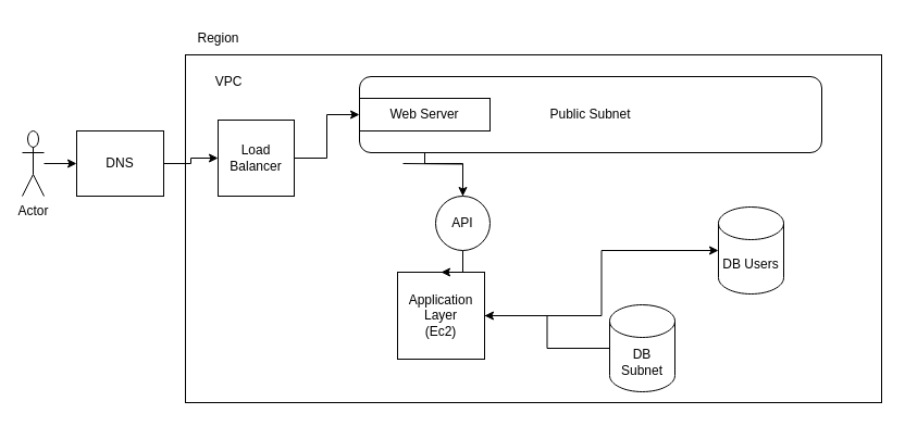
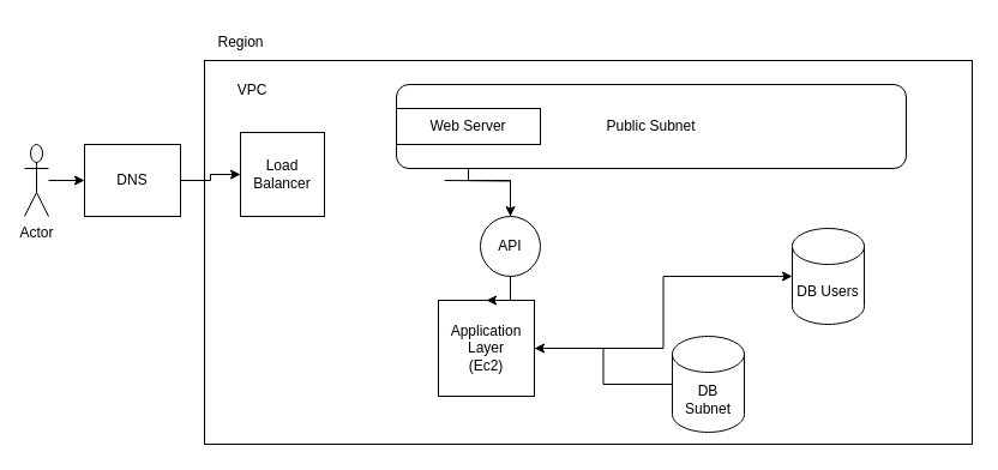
  <mxCell id="0" />
  <mxCell id="1" parent="0" />
  <mxCell id="2" style="edgeStyle=orthogonalEdgeStyle;rounded=0;orthogonalLoop=1;jettySize=auto;html=1;" edge="1" parent="1" source="3" target="13"><mxGeometry relative="1" as="geometry" /></mxCell>
  <mxCell id="3" value="Actor" style="shape=umlActor;verticalLabelPosition=bottom;verticalAlign=top;html=1;outlineConnect=0;" vertex="1" parent="1"><mxGeometry x="20" y="120" width="20" height="60" as="geometry" /></mxCell>
  <mxCell id="4" style="edgeStyle=orthogonalEdgeStyle;rounded=0;orthogonalLoop=1;jettySize=auto;html=1;" edge="1" parent="1" source="6"><mxGeometry relative="1" as="geometry"><mxPoint x="445" y="210" as="targetPoint" /></mxGeometry></mxCell>
  <mxCell id="5" value="" style="rounded=0;whiteSpace=wrap;html=1;" vertex="1" parent="1"><mxGeometry x="170" y="50" width="640" height="320" as="geometry" /></mxCell>
  <mxCell id="6" value="Load Balancer" style="whiteSpace=wrap;html=1;aspect=fixed;" vertex="1" parent="1"><mxGeometry x="200" y="110" width="70" height="70" as="geometry" /></mxCell>
- <mxCell id="7" style="edgeStyle=orthogonalEdgeStyle;rounded=0;orthogonalLoop=1;jettySize=auto;html=1;" edge="1" parent="1" source="6" target="22"><mxGeometry relative="1" as="geometry" /></mxCell>
  <mxCell id="8" style="edgeStyle=orthogonalEdgeStyle;rounded=0;orthogonalLoop=1;jettySize=auto;html=1;entryX=0;entryY=0.5;entryDx=0;entryDy=0;entryPerimeter=0;" edge="1" parent="1" source="9" target="18"><mxGeometry relative="1" as="geometry" /></mxCell>
  <mxCell id="9" value="Application Layer&lt;br&gt;(Ec2)" style="whiteSpace=wrap;html=1;aspect=fixed;" vertex="1" parent="1"><mxGeometry x="365" y="250" width="80" height="80" as="geometry" /></mxCell>
  <mxCell id="10" style="edgeStyle=orthogonalEdgeStyle;rounded=0;orthogonalLoop=1;jettySize=auto;html=1;startArrow=none;" edge="1" parent="1" source="15" target="9"><mxGeometry relative="1" as="geometry" /></mxCell>
  <mxCell id="11" style="edgeStyle=orthogonalEdgeStyle;rounded=0;orthogonalLoop=1;jettySize=auto;html=1;entryX=0.5;entryY=0;entryDx=0;entryDy=0;" edge="1" parent="1" target="15"><mxGeometry relative="1" as="geometry"><mxPoint x="370" y="150" as="sourcePoint" /></mxGeometry></mxCell>
  <mxCell id="12" value="" style="edgeStyle=orthogonalEdgeStyle;rounded=0;orthogonalLoop=1;jettySize=auto;html=1;" edge="1" parent="1" source="13" target="6"><mxGeometry relative="1" as="geometry" /></mxCell>
  <mxCell id="13" value="DNS" style="rounded=0;whiteSpace=wrap;html=1;" vertex="1" parent="1"><mxGeometry x="70" y="120" width="80" height="60" as="geometry" /></mxCell>
  <mxCell id="14" value="" style="edgeStyle=orthogonalEdgeStyle;rounded=0;orthogonalLoop=1;jettySize=auto;html=1;" edge="1" parent="1" source="15" target="22"><mxGeometry relative="1" as="geometry" /></mxCell>
  <mxCell id="15" value="API" style="ellipse;whiteSpace=wrap;html=1;aspect=fixed;" vertex="1" parent="1"><mxGeometry x="400" y="180" width="50" height="50" as="geometry" /></mxCell>
  <mxCell id="16" style="edgeStyle=orthogonalEdgeStyle;rounded=0;orthogonalLoop=1;jettySize=auto;html=1;" edge="1" parent="1" source="17" target="9"><mxGeometry relative="1" as="geometry" /></mxCell>
  <mxCell id="17" value="DB Subnet" style="shape=cylinder3;whiteSpace=wrap;html=1;boundedLbl=1;backgroundOutline=1;size=15;" vertex="1" parent="1"><mxGeometry x="560" y="280" width="60" height="80" as="geometry" /></mxCell>
  <mxCell id="18" value="DB Users" style="shape=cylinder3;whiteSpace=wrap;html=1;boundedLbl=1;backgroundOutline=1;size=15;" vertex="1" parent="1"><mxGeometry x="660" y="190" width="60" height="80" as="geometry" /></mxCell>
  <mxCell id="19" value="Public Subnet" style="rounded=1;whiteSpace=wrap;html=1;" vertex="1" parent="1"><mxGeometry x="330" y="70" width="425" height="70" as="geometry" /></mxCell>
  <mxCell id="20" value="VPC" style="text;html=1;strokeColor=none;fillColor=none;align=center;verticalAlign=middle;whiteSpace=wrap;rounded=0;" vertex="1" parent="1"><mxGeometry x="180" y="60" width="60" height="30" as="geometry" /></mxCell>
  <mxCell id="21" value="Region&lt;br&gt;" style="text;html=1;align=center;verticalAlign=middle;resizable=0;points=[];autosize=1;strokeColor=none;fillColor=none;" vertex="1" parent="1"><mxGeometry x="170" y="20" width="60" height="30" as="geometry" /></mxCell>
  <mxCell id="22" value="Web Server" style="rounded=0;whiteSpace=wrap;html=1;" vertex="1" parent="1"><mxGeometry x="330" y="90" width="120" height="30" as="geometry" /></mxCell>
